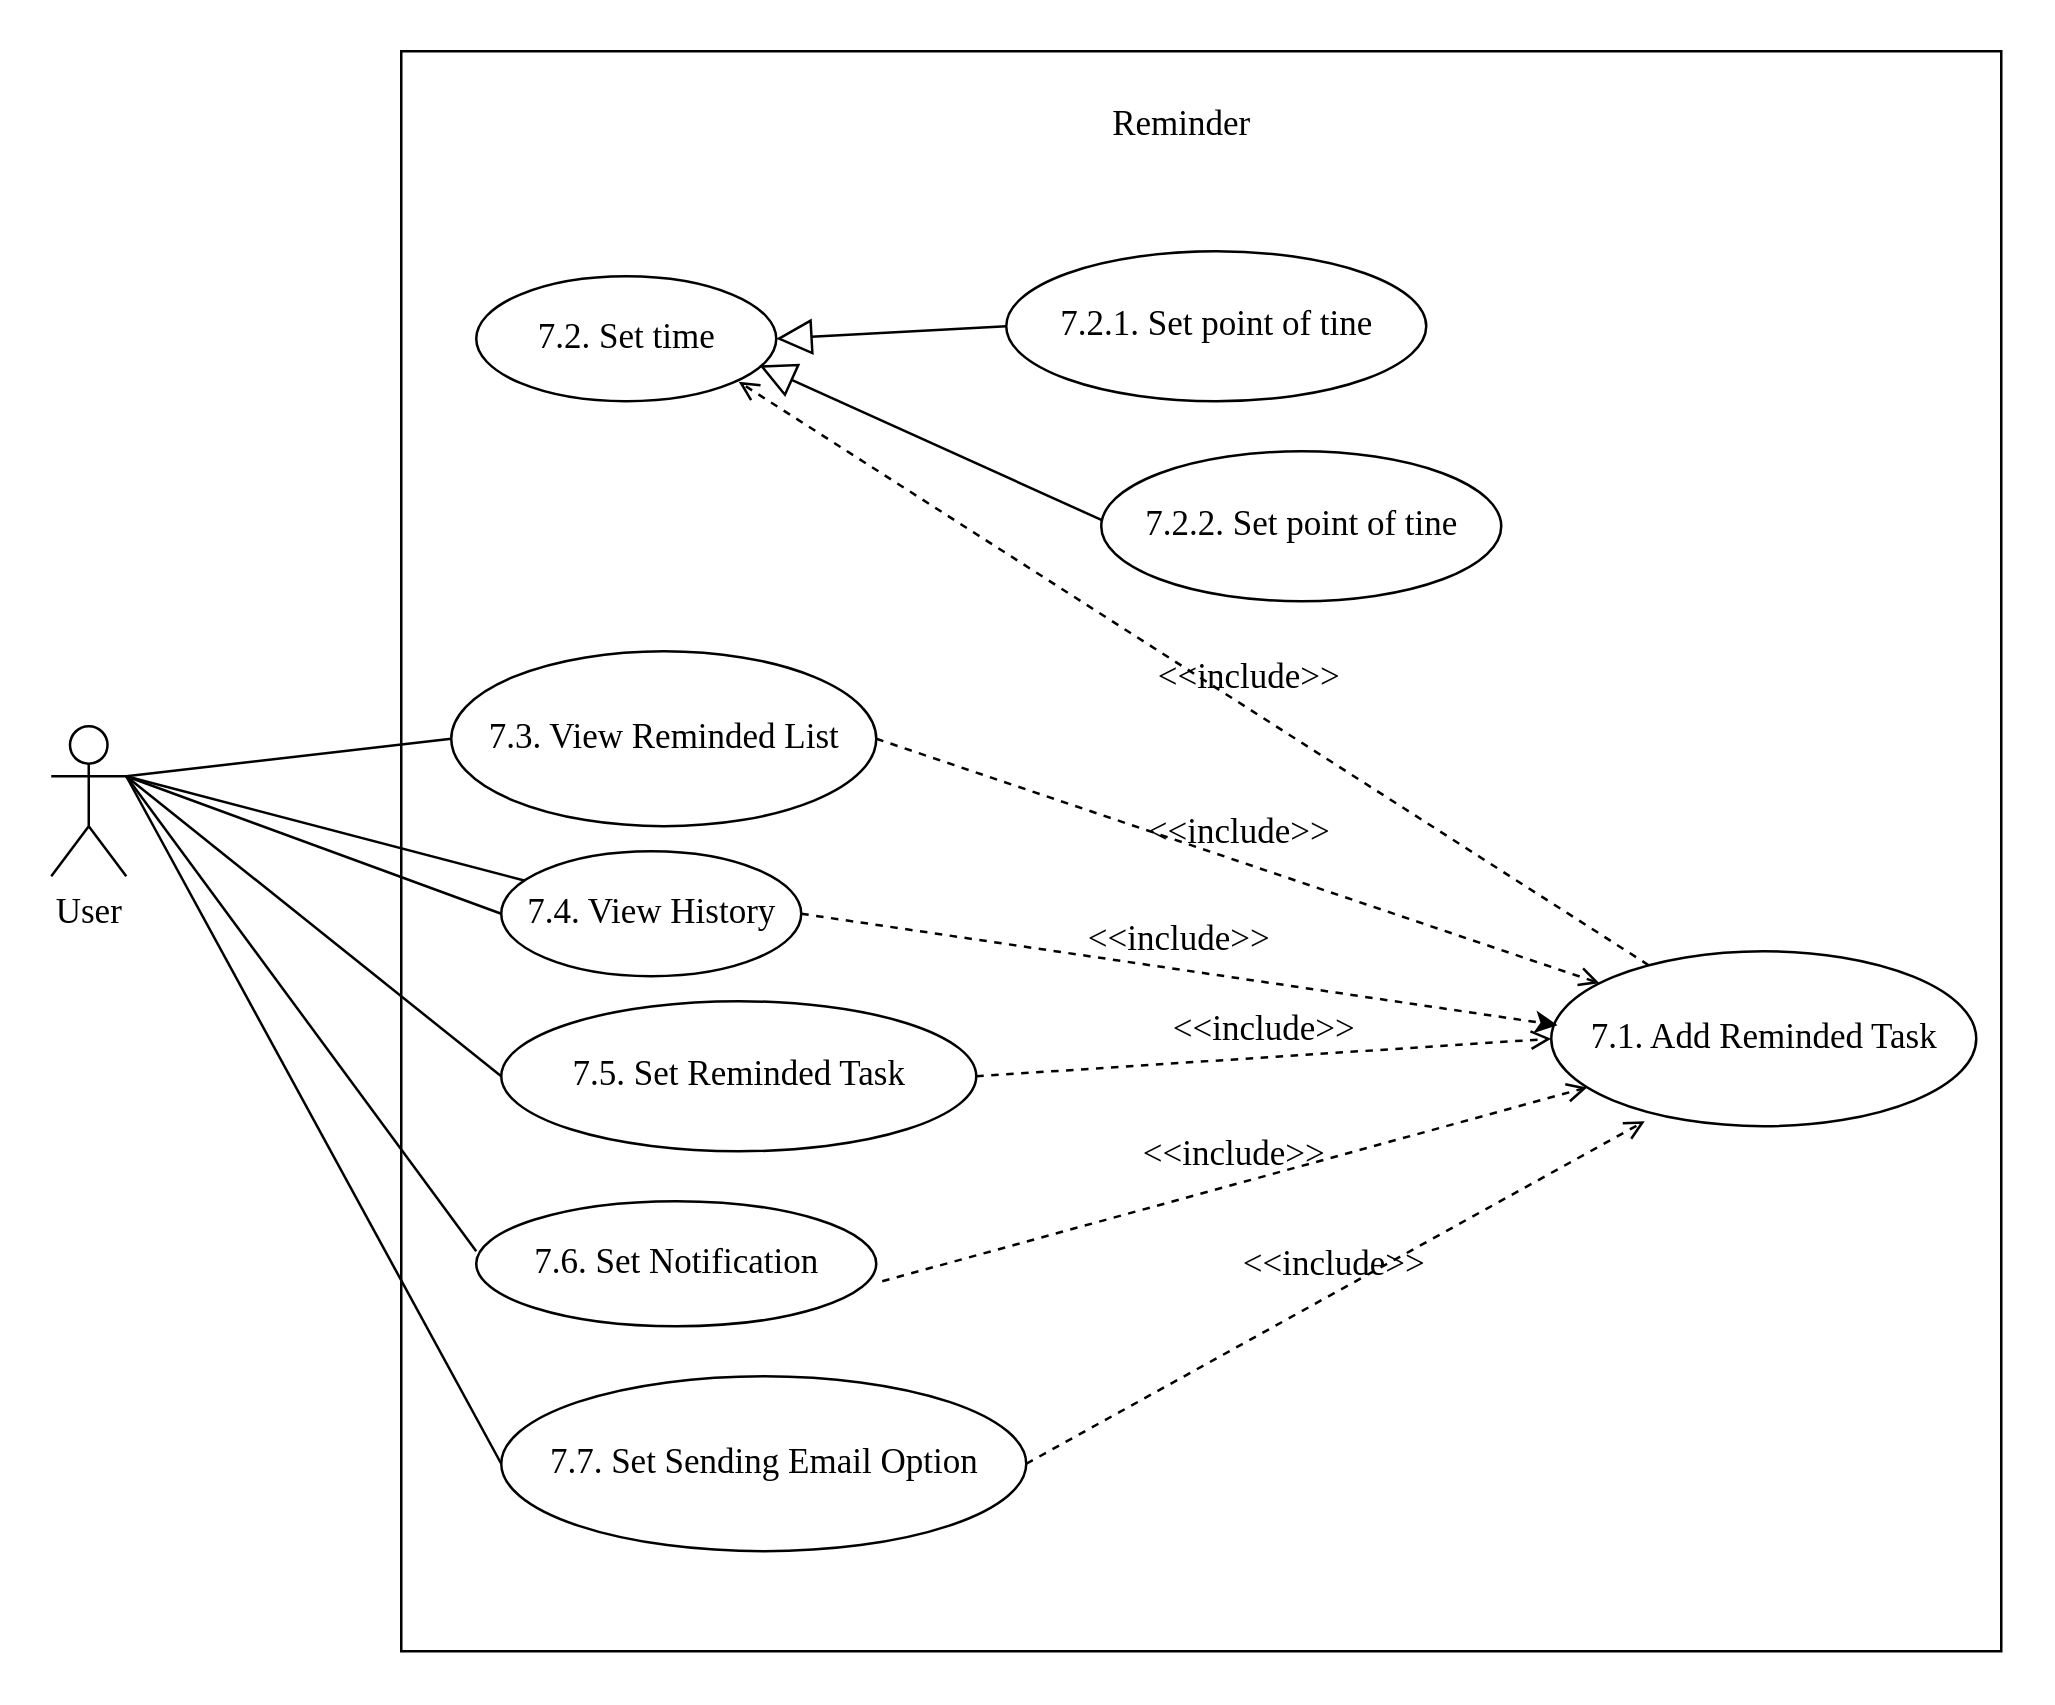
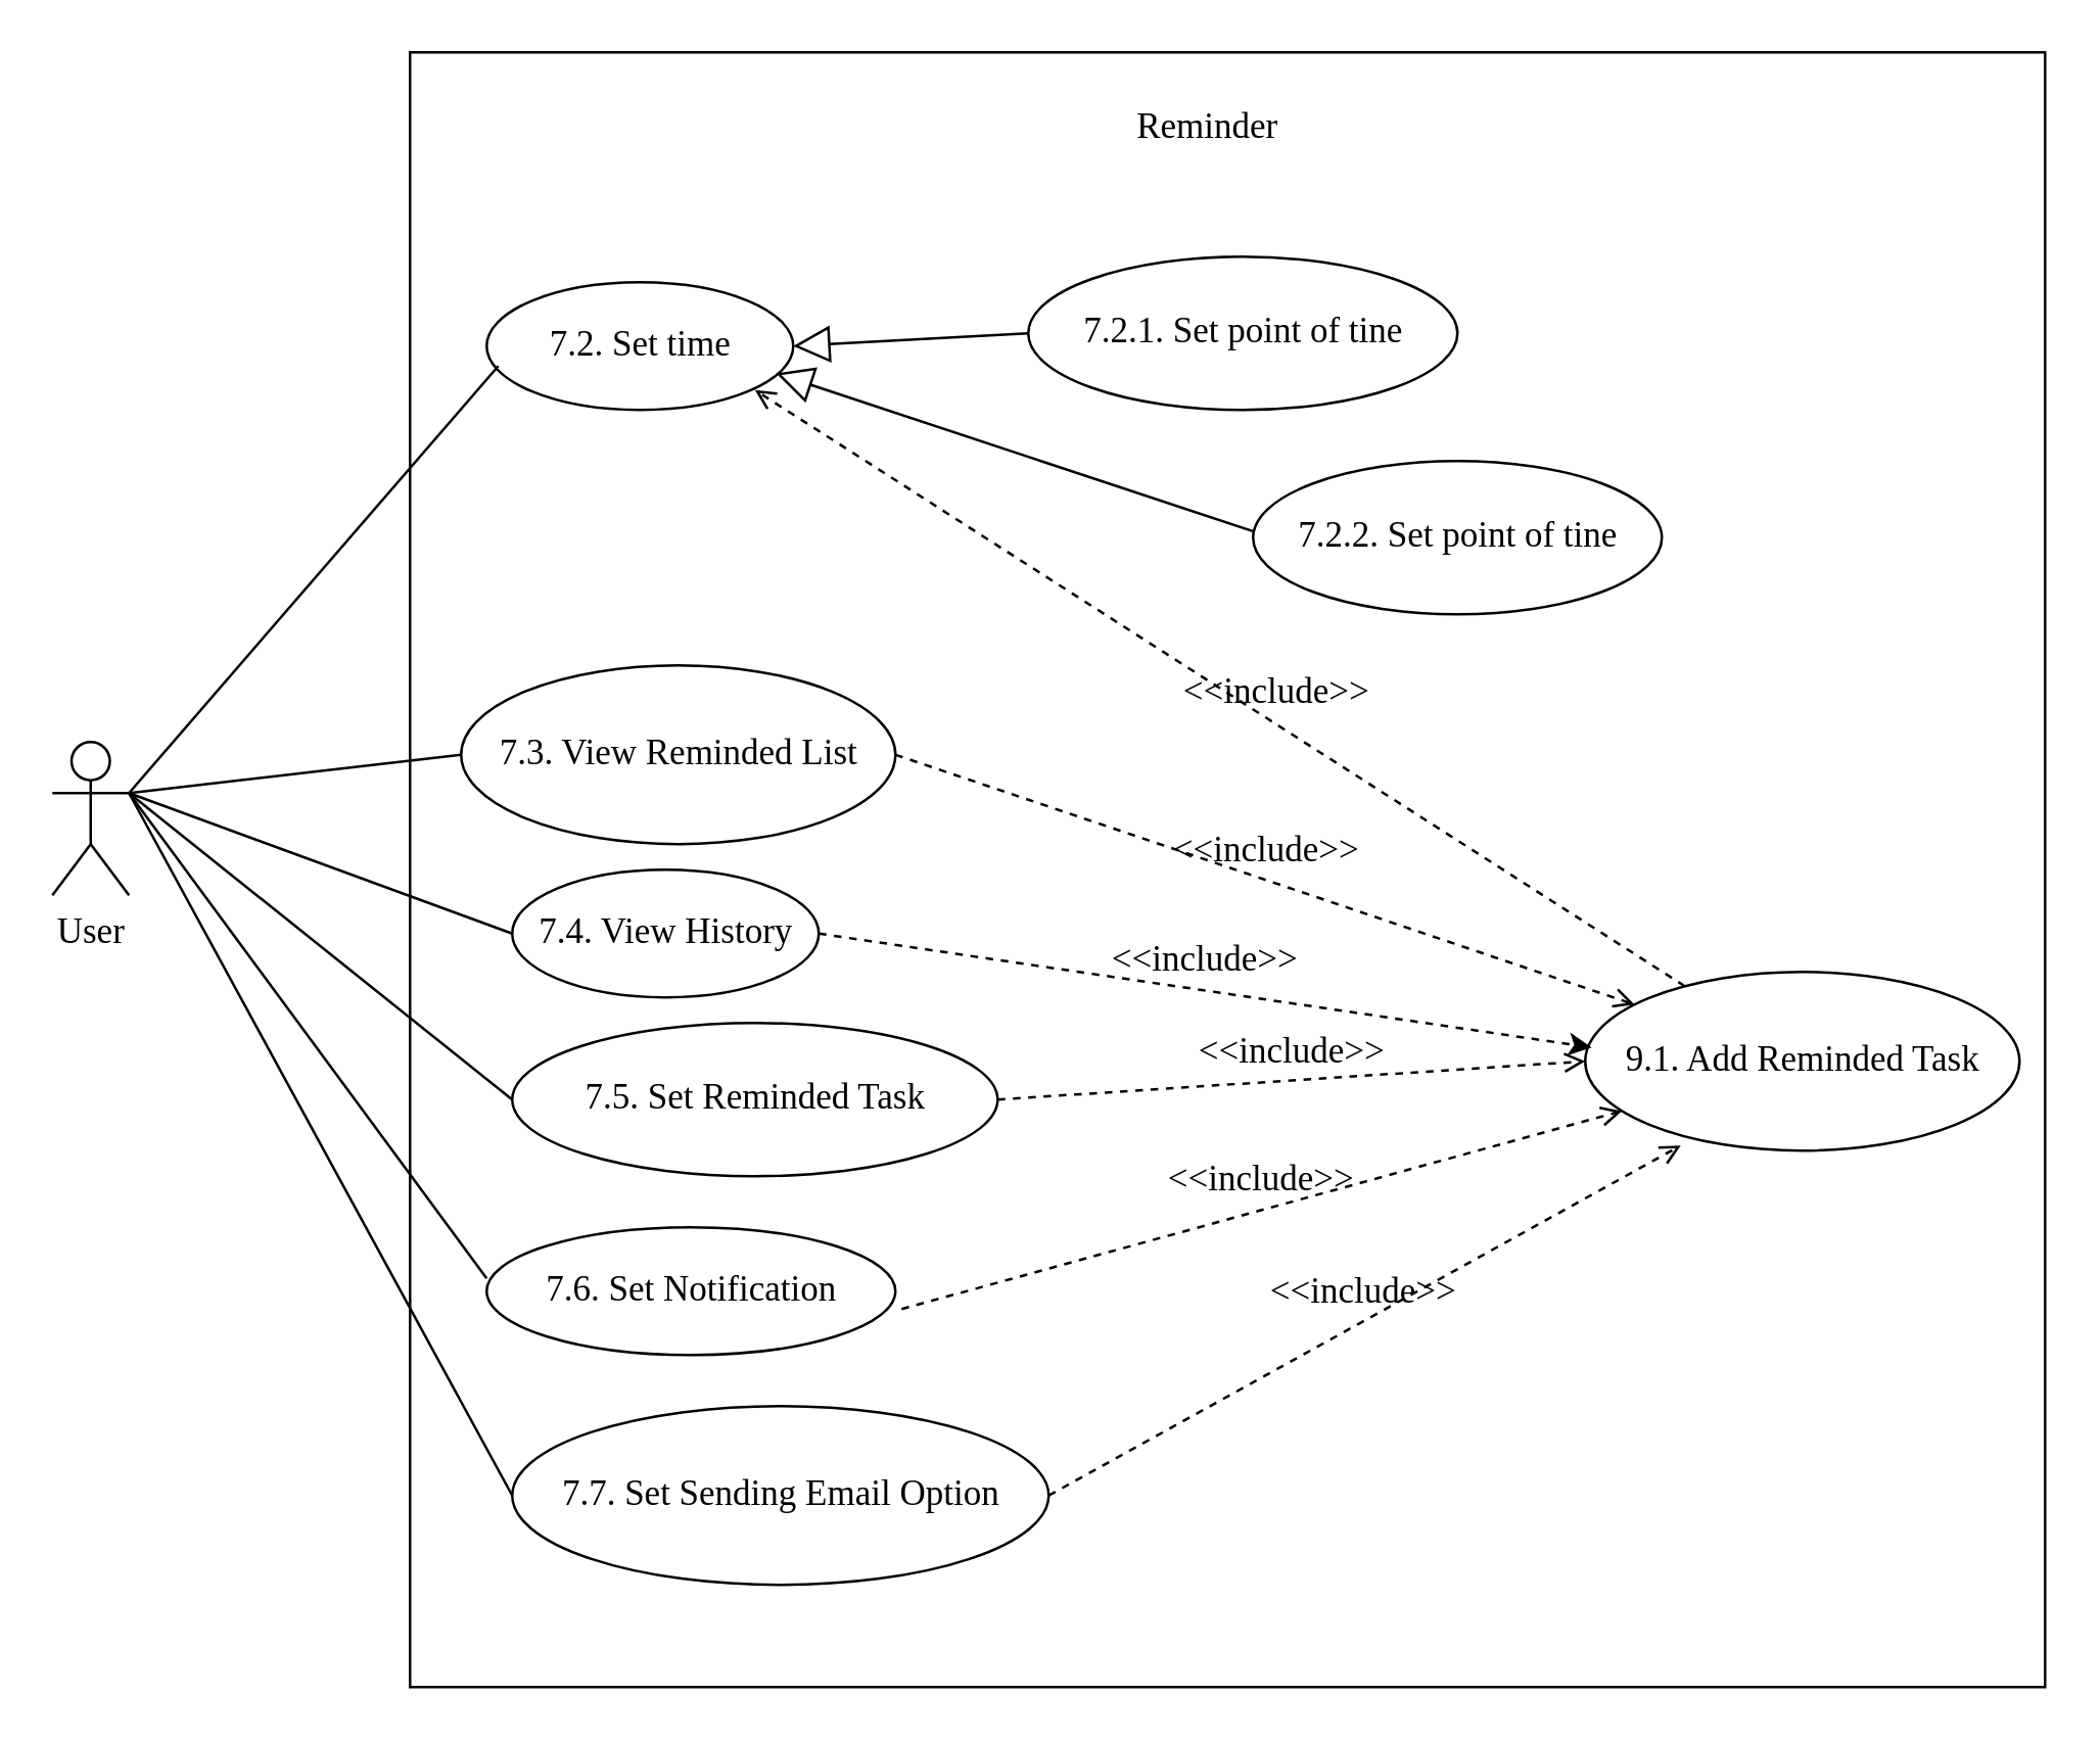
  <mxCell id="0" />
  <mxCell id="1" parent="0" />
  <mxCell id="2" value="" style="whiteSpace=wrap;html=1;aspect=fixed;" parent="1" vertex="1"><mxGeometry x="160" y="20" width="640" height="640" as="geometry" /></mxCell>
  <mxCell id="3" value="7.2. Set time" style="shape=ellipse;html=1;dashed=0;whitespace=wrap;perimeter=ellipsePerimeter;fontFamily=Verdana;fontSize=14;" parent="1" vertex="1"><mxGeometry x="190" y="110" width="120" height="50" as="geometry" /></mxCell>
  <mxCell id="4" value="7.3. View Reminded List" style="shape=ellipse;html=1;dashed=0;whitespace=wrap;perimeter=ellipsePerimeter;fontFamily=Verdana;fontSize=14;" parent="1" vertex="1"><mxGeometry x="180" y="260" width="170" height="70" as="geometry" /></mxCell>
  <mxCell id="5" value="7.2.1. Set point of tine" style="shape=ellipse;html=1;dashed=0;whitespace=wrap;perimeter=ellipsePerimeter;fontFamily=Verdana;fontSize=14;" parent="1" vertex="1"><mxGeometry x="402" y="100" width="168" height="60" as="geometry" /></mxCell>
  <mxCell id="6" value="7.5. Set Reminded Task" style="shape=ellipse;html=1;dashed=0;whitespace=wrap;perimeter=ellipsePerimeter;fontFamily=Verdana;fontSize=14;" parent="1" vertex="1"><mxGeometry x="200" y="400" width="190" height="60" as="geometry" /></mxCell>
  <mxCell id="7" value="User" style="shape=umlActor;verticalLabelPosition=bottom;verticalAlign=top;html=1;fontFamily=Verdana;fontSize=14;" parent="1" vertex="1"><mxGeometry x="20" y="290" width="30" height="60" as="geometry" /></mxCell>
  <mxCell id="8" value="" style="edgeStyle=none;html=1;endSize=12;endArrow=block;endFill=0;fontFamily=Verdana;fontSize=14;exitX=0.003;exitY=0.461;exitDx=0;exitDy=0;entryX=0.944;entryY=0.713;entryDx=0;entryDy=0;entryPerimeter=0;exitPerimeter=0;" parent="1" source="13" target="3" edge="1"><mxGeometry width="160" relative="1" as="geometry"><mxPoint x="400" y="255" as="sourcePoint" /><mxPoint x="515" y="249" as="targetPoint" /></mxGeometry></mxCell>
  <mxCell id="9" value="" style="edgeStyle=none;html=1;endSize=12;endArrow=block;endFill=0;fontFamily=Verdana;fontSize=14;exitX=0;exitY=0.5;exitDx=0;exitDy=0;entryX=1;entryY=0.5;entryDx=0;entryDy=0;" parent="1" source="5" target="3" edge="1"><mxGeometry width="160" relative="1" as="geometry"><mxPoint x="600" y="210" as="sourcePoint" /><mxPoint x="521" y="226" as="targetPoint" /></mxGeometry></mxCell>
- <mxCell id="10" value="" style="endArrow=none;html=1;fontFamily=Verdana;fontSize=14;exitX=1;exitY=0.333;exitDx=0;exitDy=0;exitPerimeter=0;" parent="1" source="7" target="14" edge="1"><mxGeometry width="50" height="50" relative="1" as="geometry"><mxPoint x="100" y="280" as="sourcePoint" /><mxPoint x="150" y="230" as="targetPoint" /></mxGeometry></mxCell>
+ <mxCell id="10" value="" style="endArrow=none;html=1;fontFamily=Verdana;fontSize=14;exitX=1;exitY=0.333;exitDx=0;exitDy=0;exitPerimeter=0;entryX=0.038;entryY=0.656;entryDx=0;entryDy=0;entryPerimeter=0;" parent="1" source="7" target="3" edge="1"><mxGeometry width="50" height="50" relative="1" as="geometry"><mxPoint x="100" y="280" as="sourcePoint" /><mxPoint x="150" y="230" as="targetPoint" /></mxGeometry></mxCell>
  <mxCell id="11" value="" style="endArrow=none;html=1;fontFamily=Verdana;fontSize=14;exitX=1;exitY=0.333;exitDx=0;exitDy=0;exitPerimeter=0;entryX=0;entryY=0.5;entryDx=0;entryDy=0;" parent="1" source="7" target="4" edge="1"><mxGeometry width="50" height="50" relative="1" as="geometry"><mxPoint x="70" y="330" as="sourcePoint" /><mxPoint x="120" y="280" as="targetPoint" /></mxGeometry></mxCell>
  <mxCell id="12" value="" style="endArrow=none;html=1;fontFamily=Verdana;fontSize=14;entryX=0;entryY=0.5;entryDx=0;entryDy=0;" parent="1" target="6" edge="1"><mxGeometry width="50" height="50" relative="1" as="geometry"><mxPoint x="50" y="310" as="sourcePoint" /><mxPoint x="320" y="330" as="targetPoint" /></mxGeometry></mxCell>
- <mxCell id="13" value="7.2.2. Set point of tine" style="shape=ellipse;html=1;dashed=0;whitespace=wrap;perimeter=ellipsePerimeter;fontFamily=Verdana;fontSize=14;" parent="1" vertex="1"><mxGeometry x="440" y="180" width="160" height="60" as="geometry" /></mxCell>
+ <mxCell id="13" value="7.2.2. Set point of tine" style="shape=ellipse;html=1;dashed=0;whitespace=wrap;perimeter=ellipsePerimeter;fontFamily=Verdana;fontSize=14;" parent="1" vertex="1"><mxGeometry x="490" y="180" width="160" height="60" as="geometry" /></mxCell>
  <mxCell id="14" value="7.4. View History" style="shape=ellipse;html=1;dashed=0;whitespace=wrap;perimeter=ellipsePerimeter;fontFamily=Verdana;fontSize=14;" parent="1" vertex="1"><mxGeometry x="200" y="340" width="120" height="50" as="geometry" /></mxCell>
  <mxCell id="15" value="7.6. Set Notification" style="shape=ellipse;html=1;dashed=0;whitespace=wrap;perimeter=ellipsePerimeter;fontFamily=Verdana;fontSize=14;" parent="1" vertex="1"><mxGeometry x="190" y="480" width="160" height="50" as="geometry" /></mxCell>
  <mxCell id="16" value="7.7. Set Sending Email Option" style="shape=ellipse;html=1;dashed=0;whitespace=wrap;perimeter=ellipsePerimeter;fontFamily=Verdana;fontSize=14;" parent="1" vertex="1"><mxGeometry x="200" y="550" width="210" height="70" as="geometry" /></mxCell>
  <mxCell id="17" value="" style="endArrow=none;html=1;entryX=0;entryY=0.5;entryDx=0;entryDy=0;" parent="1" target="14" edge="1"><mxGeometry width="50" height="50" relative="1" as="geometry"><mxPoint x="50" y="310" as="sourcePoint" /><mxPoint x="160" y="280" as="targetPoint" /></mxGeometry></mxCell>
  <mxCell id="18" value="" style="endArrow=none;html=1;exitX=0;exitY=0.5;exitDx=0;exitDy=0;" parent="1" source="16" edge="1"><mxGeometry width="50" height="50" relative="1" as="geometry"><mxPoint x="60" y="460" as="sourcePoint" /><mxPoint x="50" y="310" as="targetPoint" /></mxGeometry></mxCell>
  <mxCell id="19" value="" style="endArrow=none;html=1;exitX=1;exitY=0.333;exitDx=0;exitDy=0;exitPerimeter=0;entryX=0;entryY=0.4;entryDx=0;entryDy=0;entryPerimeter=0;" parent="1" source="7" target="15" edge="1"><mxGeometry width="50" height="50" relative="1" as="geometry"><mxPoint x="70" y="430" as="sourcePoint" /><mxPoint x="120" y="380" as="targetPoint" /></mxGeometry></mxCell>
- <mxCell id="20" value="7.1. Add Reminded Task" style="shape=ellipse;html=1;dashed=0;whitespace=wrap;perimeter=ellipsePerimeter;fontFamily=Verdana;fontSize=14;" parent="1" vertex="1"><mxGeometry x="620" y="380" width="170" height="70" as="geometry" /></mxCell>
+ <mxCell id="20" value="9.1. Add Reminded Task" style="shape=ellipse;html=1;dashed=0;whitespace=wrap;perimeter=ellipsePerimeter;fontFamily=Verdana;fontSize=14;" parent="1" vertex="1"><mxGeometry x="620" y="380" width="170" height="70" as="geometry" /></mxCell>
  <mxCell id="21" value="&amp;lt;&amp;lt;include&amp;gt;&amp;gt;" style="edgeStyle=none;html=1;endArrow=open;verticalAlign=bottom;dashed=1;labelBackgroundColor=none;fontFamily=Verdana;fontSize=14;entryX=0.875;entryY=0.844;entryDx=0;entryDy=0;entryPerimeter=0;" parent="1" source="20" target="3" edge="1"><mxGeometry x="-0.115" y="-1" width="160" relative="1" as="geometry"><mxPoint x="350" y="390" as="sourcePoint" /><mxPoint x="290" y="210" as="targetPoint" /><mxPoint as="offset" /></mxGeometry></mxCell>
  <mxCell id="22" value="&amp;lt;&amp;lt;include&amp;gt;&amp;gt;" style="edgeStyle=none;html=1;endArrow=open;verticalAlign=bottom;dashed=1;labelBackgroundColor=none;fontFamily=Verdana;fontSize=14;exitX=1.015;exitY=0.64;exitDx=0;exitDy=0;exitPerimeter=0;" parent="1" source="15" target="20" edge="1"><mxGeometry width="160" relative="1" as="geometry"><mxPoint x="570" y="600" as="sourcePoint" /><mxPoint x="730" y="600" as="targetPoint" /><mxPoint as="offset" /></mxGeometry></mxCell>
  <mxCell id="23" value="&amp;lt;&amp;lt;include&amp;gt;&amp;gt;" style="edgeStyle=none;html=1;endArrow=open;verticalAlign=bottom;dashed=1;labelBackgroundColor=none;fontFamily=Verdana;fontSize=14;exitX=1;exitY=0.5;exitDx=0;exitDy=0;" parent="1" source="4" target="20" edge="1"><mxGeometry width="160" relative="1" as="geometry"><mxPoint x="420" y="499" as="sourcePoint" /><mxPoint x="580" y="499" as="targetPoint" /><mxPoint as="offset" /></mxGeometry></mxCell>
  <mxCell id="24" value="&amp;lt;&amp;lt;include&amp;gt;&amp;gt;" style="edgeStyle=none;html=1;endArrow=open;verticalAlign=bottom;dashed=1;labelBackgroundColor=none;fontFamily=Verdana;fontSize=14;exitX=1;exitY=0.5;exitDx=0;exitDy=0;entryX=0;entryY=0.5;entryDx=0;entryDy=0;" parent="1" source="6" target="20" edge="1"><mxGeometry width="160" relative="1" as="geometry"><mxPoint x="404" y="560" as="sourcePoint" /><mxPoint x="564" y="560" as="targetPoint" /><mxPoint as="offset" /></mxGeometry></mxCell>
  <mxCell id="25" value="&amp;lt;&amp;lt;include&amp;gt;&amp;gt;" style="edgeStyle=none;html=1;endArrow=classic;verticalAlign=bottom;dashed=1;labelBackgroundColor=none;fontFamily=Verdana;fontSize=14;exitX=1;exitY=0.5;exitDx=0;exitDy=0;entryX=0.015;entryY=0.423;entryDx=0;entryDy=0;entryPerimeter=0;" parent="1" source="14" target="20" edge="1"><mxGeometry width="160" relative="1" as="geometry"><mxPoint x="570" y="520" as="sourcePoint" /><mxPoint x="730" y="520" as="targetPoint" /><mxPoint as="offset" /></mxGeometry></mxCell>
  <mxCell id="26" value="&amp;lt;&amp;lt;include&amp;gt;&amp;gt;" style="edgeStyle=none;html=1;endArrow=open;verticalAlign=bottom;dashed=1;labelBackgroundColor=none;fontFamily=Verdana;fontSize=14;exitX=1;exitY=0.5;exitDx=0;exitDy=0;entryX=0.22;entryY=0.971;entryDx=0;entryDy=0;entryPerimeter=0;" parent="1" source="16" target="20" edge="1"><mxGeometry width="160" relative="1" as="geometry"><mxPoint x="392" y="660" as="sourcePoint" /><mxPoint x="552" y="660" as="targetPoint" /><mxPoint as="offset" /></mxGeometry></mxCell>
  <mxCell id="27" value="&lt;font face=&quot;Verdana&quot; style=&quot;font-size: 14px&quot;&gt;Reminder&lt;/font&gt;" style="text;html=1;strokeColor=none;fillColor=none;align=center;verticalAlign=middle;whiteSpace=wrap;rounded=0;" parent="1" vertex="1"><mxGeometry x="434.5" y="40" width="75" height="20" as="geometry" /></mxCell>
